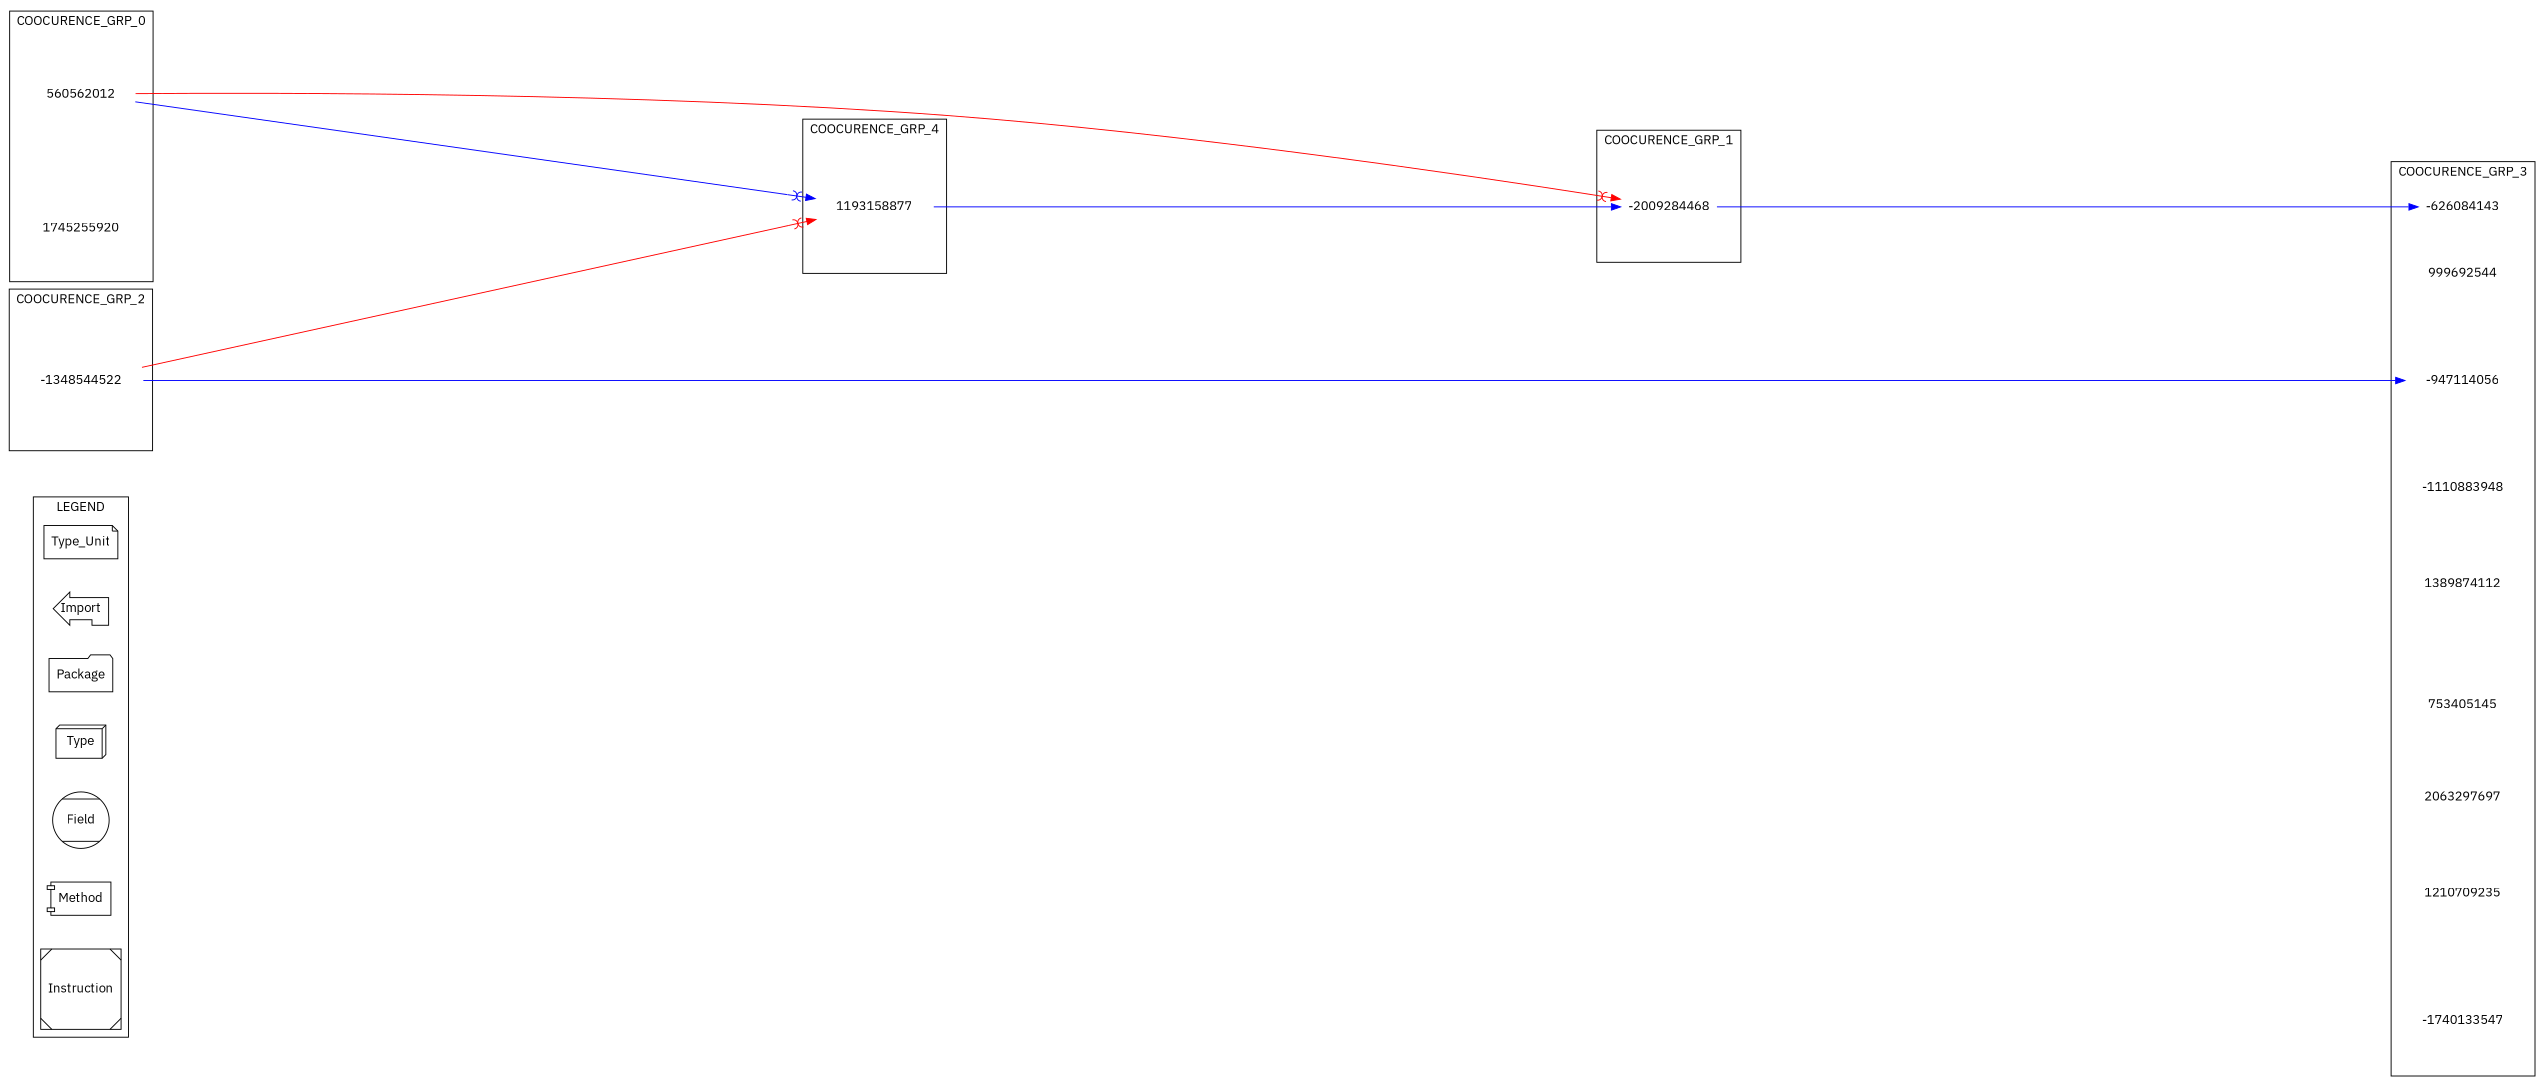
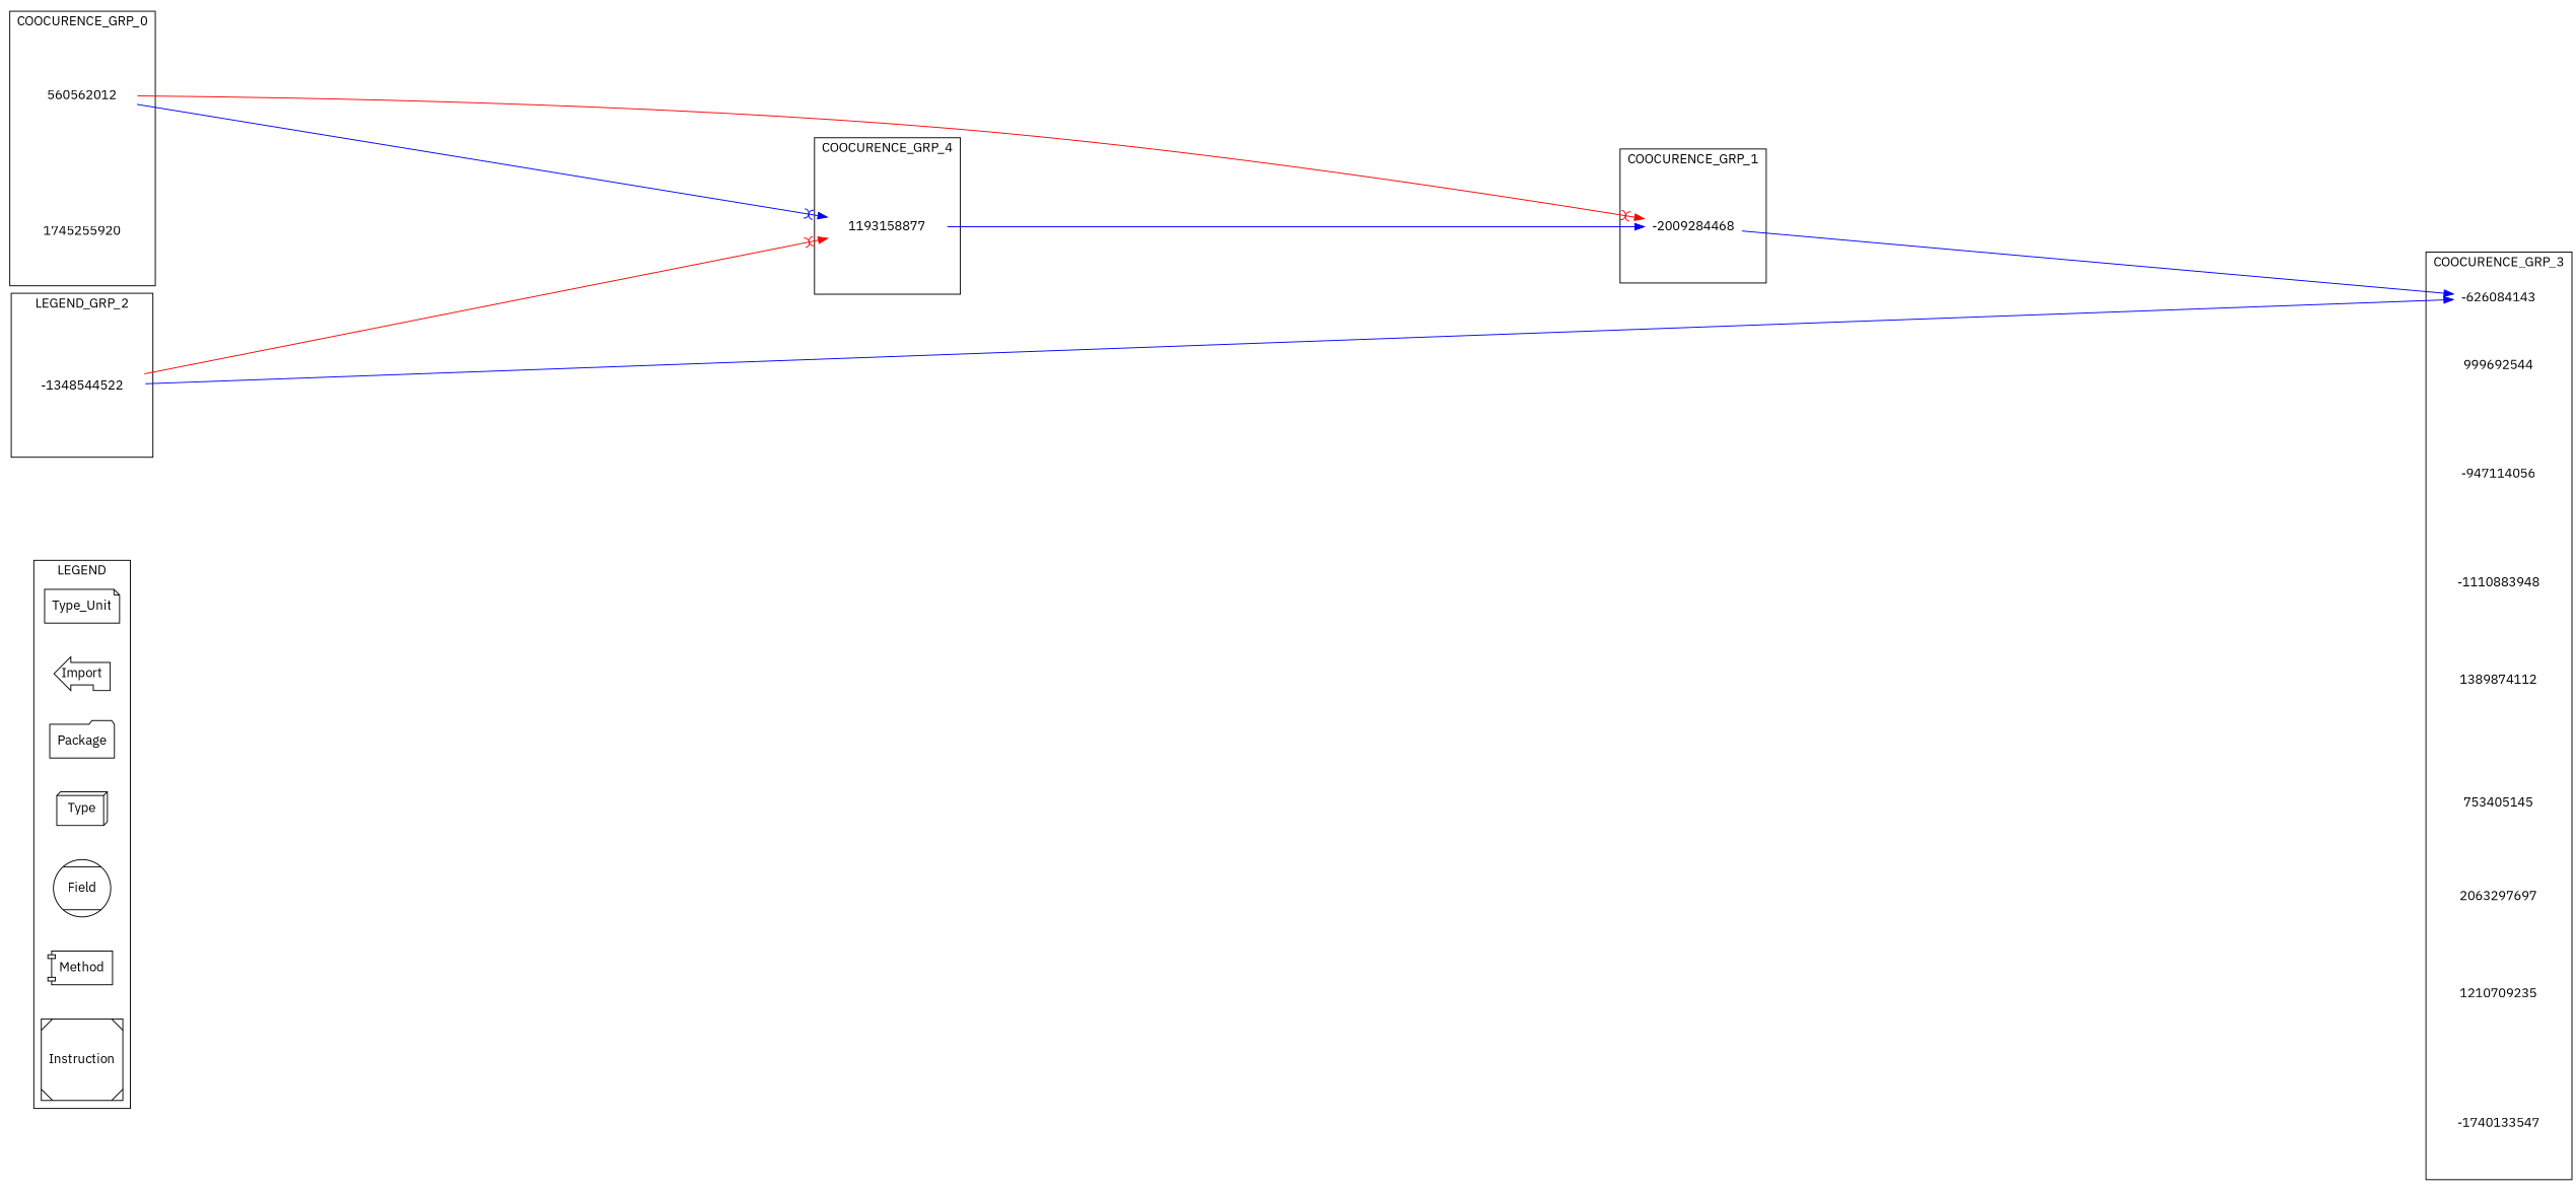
  digraph {
    compound=true
    fontname="IBM Plex Sans"
    nodesep=0.5
    rankdir=LR
    ranksep=10
    node [fontname="IBM Plex Sans" shape=Msquare color=white style=filled]
    edge [color=blue fontname="IBM Plex Sans"]
    n1 [label=Type_Unit shape=note color="" style=""]
    Import [shape=lpromoter color="" style=""]
    Package [shape=folder color="" style=""]
    Type [shape=box3d color="" style=""]
    Field [shape=Mcircle color="" style=""]
    Method [shape=component color="" style=""]
    Instruction [color="" style=""]
    560562012 [shape=Mcircle]
    1745255920
    -2009284468
    -1348544522 [shape=Mcircle]
    -626084143 [shape=note]
    999692544 [shape=box3d]
    -947114056 [shape=Mcircle]
    -1110883948 [shape=component]
    1389874112
    753405145
    2063297697 [shape=component]
    1210709235
    -1740133547
    1193158877 [shape=Mcircle]
    subgraph cluster_1 {
      color=black
      label=LEGEND
      n1
      Import
      Package
      Type
      Field
      Method
      Instruction
    }
    subgraph cluster_2 {
      color=black
      label=COOCURENCE_GRP_0
      560562012
      1745255920
    }
    subgraph cluster_3 {
      color=black
      label=COOCURENCE_GRP_1
      -2009284468
    }
    subgraph cluster_4 {
      color=black
-     label=COOCURENCE_GRP_2
+     label=LEGEND_GRP_2
      -1348544522
    }
    subgraph cluster_5 {
      color=black
      label=COOCURENCE_GRP_3
      -626084143
      999692544
      -947114056
      -1110883948
      1389874112
      753405145
      2063297697
      1210709235
      -1740133547
    }
    subgraph cluster_6 {
      color=black
      label=COOCURENCE_GRP_4
      1193158877
    }
    560562012 -> -2009284468 [arrowhead=normalicurvecurve color=red]
    560562012 -> 1193158877 [arrowhead=normalicurvecurve]
    -2009284468 -> -626084143
-   -1348544522 -> -947114056
+   -1348544522 -> -626084143
    -1348544522 -> 1193158877 [arrowhead=normalicurvecurve color=red]
    1193158877 -> -2009284468
  }
